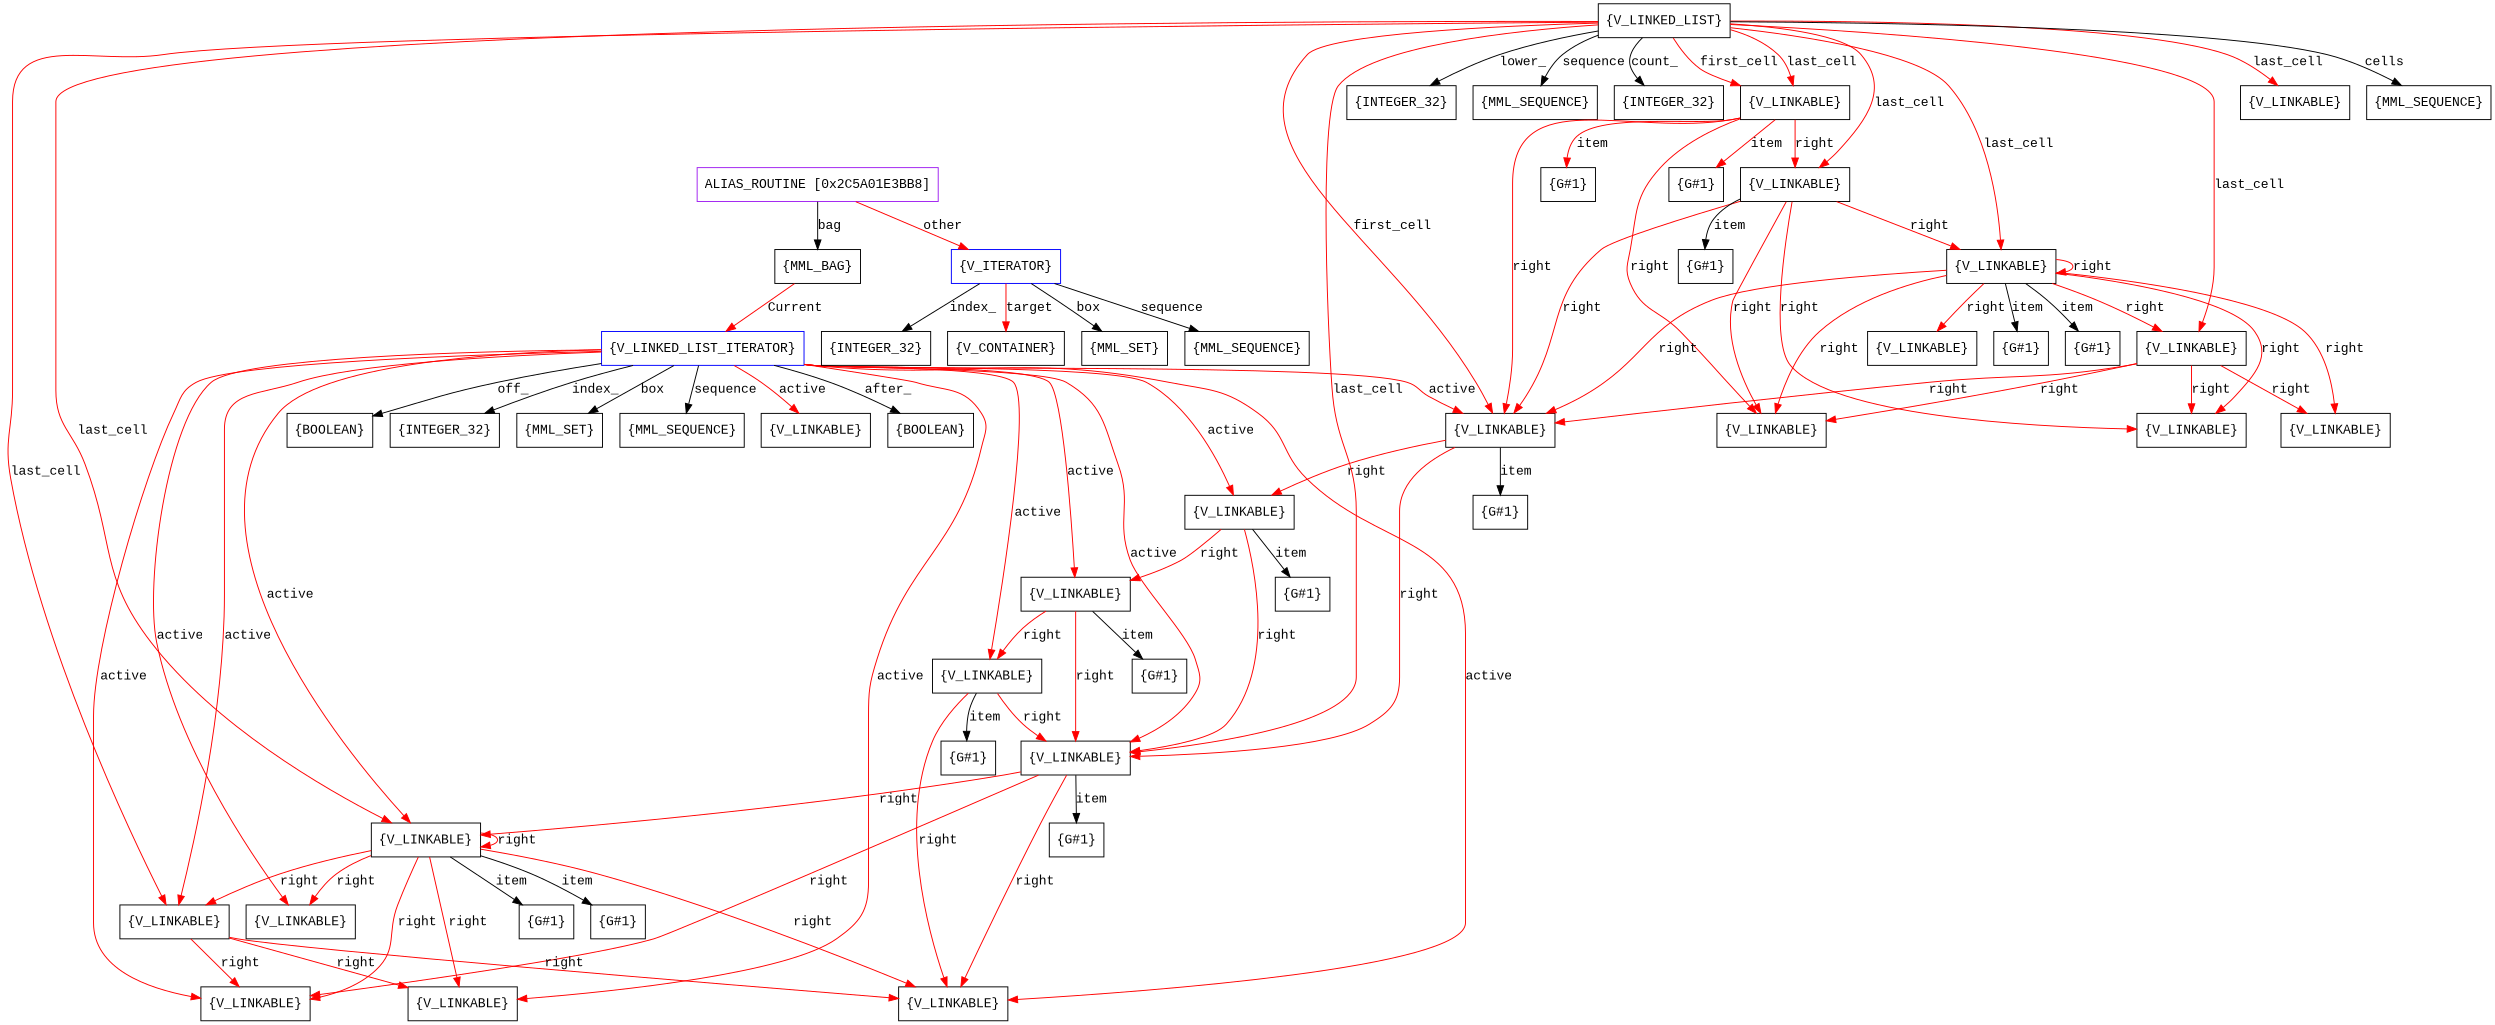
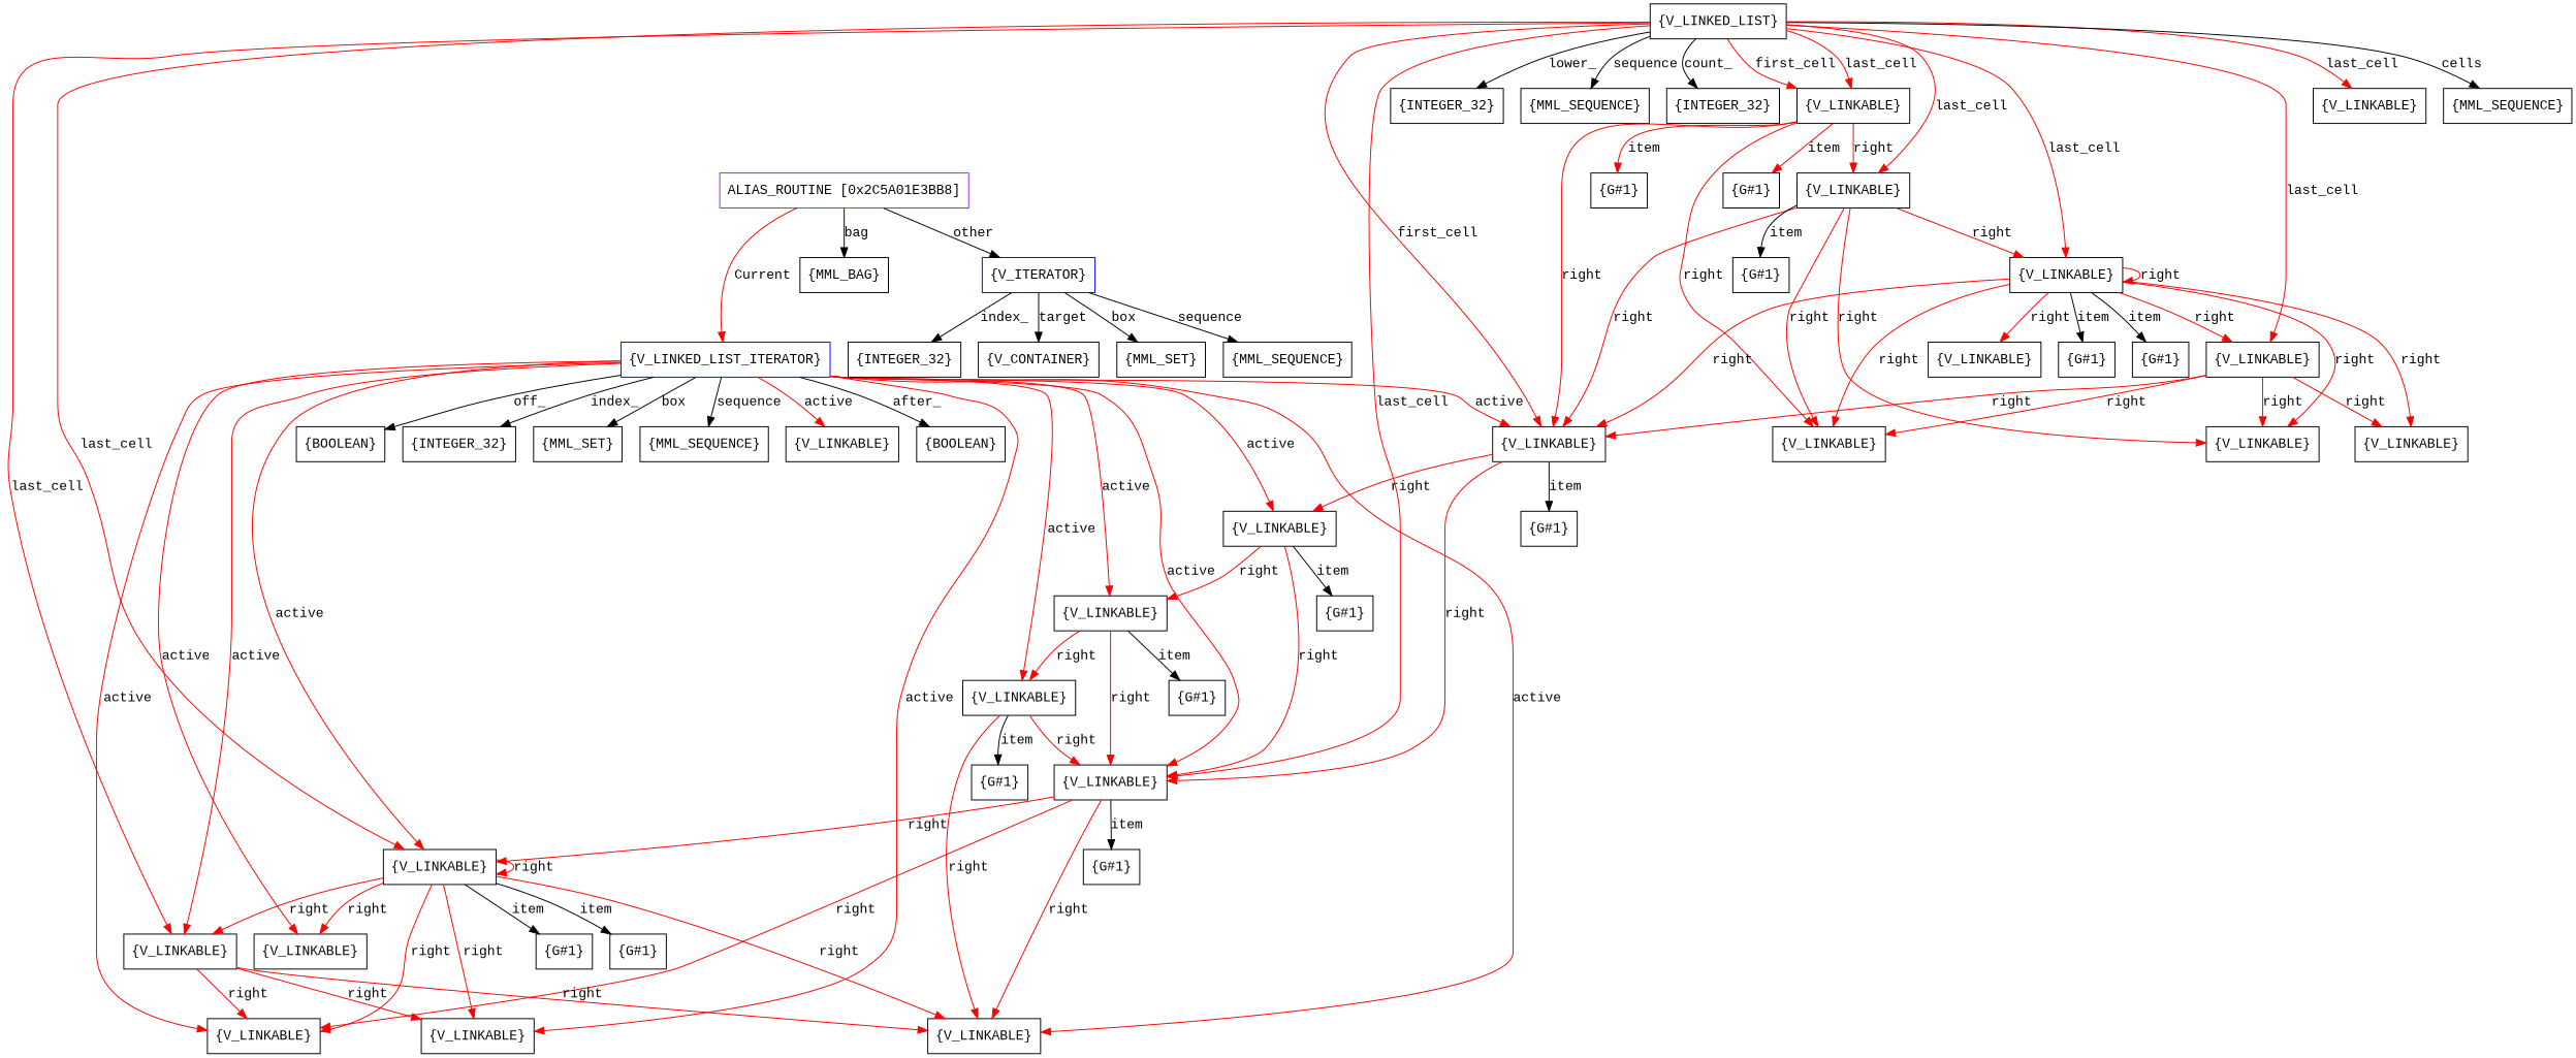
  digraph {
    fontname="Liberation Mono"
    node [fontname="Liberation Mono" shape=box]
    edge [color=red fontname="Liberation Mono"]
    n1 [color=purple label=<ALIAS_ROUTINE [0x2C5A01E3BB8]>]
    n2 [color=blue label=<{V_LINKED_LIST_ITERATOR}>]
    n3 [color=blue label=<{V_ITERATOR}>]
    n4 [label=<{MML_BAG}>]
    n5 [label=<{BOOLEAN}>]
    n6 [label=<{INTEGER_32}>]
    n7 [label=<{MML_SET}>]
    n8 [label=<{MML_SEQUENCE}>]
    n9 [label=<{V_LINKABLE}>]
    n10 [label=<{V_LINKABLE}>]
    n11 [label=<{V_LINKABLE}>]
    n12 [label=<{V_LINKABLE}>]
    n13 [label=<{V_LINKABLE}>]
    n14 [label=<{V_LINKABLE}>]
    n15 [label=<{V_LINKABLE}>]
    n16 [label=<{V_LINKABLE}>]
    n17 [label=<{V_LINKABLE}>]
    n18 [label=<{V_LINKABLE}>]
    n19 [label=<{V_LINKABLE}>]
    n20 [label=<{V_LINKABLE}>]
    n21 [label=<{BOOLEAN}>]
    n22 [label=<{MML_SET}>]
    n23 [label=<{V_CONTAINER}>]
    n24 [label=<{MML_SEQUENCE}>]
    n25 [label=<{INTEGER_32}>]
    n26 [label=<{V_LINKED_LIST}>]
    n27 [label=<{INTEGER_32}>]
    n28 [label=<{MML_SEQUENCE}>]
    n29 [label=<{INTEGER_32}>]
    n30 [label=<{V_LINKABLE}>]
    n31 [label=<{V_LINKABLE}>]
    n32 [label=<{V_LINKABLE}>]
    n33 [label=<{V_LINKABLE}>]
    n34 [label=<{V_LINKABLE}>]
    n35 [label=<{MML_SEQUENCE}>]
    n36 [label=<{G#1}>]
    n37 [label=<{G#1}>]
    n38 [label=<{G#1}>]
    n39 [label=<{G#1}>]
    n40 [label=<{G#1}>]
    n41 [label=<{G#1}>]
    n42 [label=<{G#1}>]
    n43 [label=<{G#1}>]
    n44 [label=<{G#1}>]
    n45 [label=<{V_LINKABLE}>]
    n46 [label=<{G#1}>]
    n47 [label=<{V_LINKABLE}>]
    n48 [label=<{G#1}>]
    n49 [label=<{G#1}>]
    n50 [label=<{V_LINKABLE}>]
    n51 [label=<{V_LINKABLE}>]
-   n4 -> n2 [label=<Current>]
-   n1 -> n3 [label=<other>]
+   n1 -> n2 [label=<Current>]
+   n1 -> n3 [label=<other> color=""]
    n1 -> n4 [label=<bag> color=""]
    n2 -> n5 [label=<off_> color=""]
    n2 -> n6 [label=<index_> color=""]
    n2 -> n7 [label=box color=""]
    n2 -> n8 [label=<sequence> color=""]
    n2 -> n9 [label=<active>]
    n2 -> n10 [label=<active>]
    n2 -> n11 [label=<active>]
    n2 -> n12 [label=<active>]
    n2 -> n13 [label=<active>]
    n2 -> n14 [label=<active>]
    n2 -> n15 [label=<active>]
    n2 -> n16 [label=<active>]
    n2 -> n17 [label=<active>]
    n2 -> n18 [label=<active>]
    n2 -> n19 [label=<active>]
    n2 -> n20 [label=<active>]
    n2 -> n21 [label=<after_> color=""]
    n3 -> n22 [label=box color=""]
-   n3 -> n23 [label=<target>]
+   n3 -> n23 [label=<target> color=""]
    n3 -> n24 [label=<sequence> color=""]
    n3 -> n25 [label=<index_> color=""]
    n9 -> n10 [label=<right>]
    n9 -> n14 [label=<right>]
    n9 -> n36 [label=<item> color=""]
    n10 -> n11 [label=<right>]
    n10 -> n14 [label=<right>]
    n10 -> n37 [label=<item> color=""]
    n11 -> n12 [label=<right>]
    n11 -> n14 [label=<right>]
    n11 -> n38 [label=<item> color=""]
    n12 -> n13 [label=<right>]
    n12 -> n14 [label=<right>]
    n12 -> n39 [label=<item> color=""]
    n14 -> n13 [label=<right>]
    n14 -> n15 [label=<right>]
    n14 -> n16 [label=<right>]
    n14 -> n40 [label=<item> color=""]
    n16 -> n13 [label=<right>]
    n16 -> n15 [label=<right>]
    n16 -> n16 [label=<right>]
    n16 -> n17 [label=<right>]
    n16 -> n18 [label=<right>]
    n16 -> n19 [label=<right>]
    n16 -> n41 [label=<item> color=""]
    n16 -> n42 [label=<item> color=""]
    n19 -> n13 [label=<right>]
    n19 -> n15 [label=<right>]
    n19 -> n17 [label=<right>]
    n26 -> n9 [label=<first_cell>]
    n26 -> n14 [label=<last_cell>]
    n26 -> n16 [label=<last_cell>]
    n26 -> n19 [label=<last_cell>]
    n26 -> n27 [label=<lower_> color=""]
    n26 -> n28 [label=<sequence> color=""]
    n26 -> n29 [label=<count_> color=""]
    n26 -> n30 [label=<first_cell>]
    n26 -> n30 [label=<last_cell>]
    n26 -> n31 [label=<last_cell>]
    n26 -> n32 [label=<last_cell>]
    n26 -> n33 [label=<last_cell>]
    n26 -> n34 [label=<last_cell>]
    n26 -> n35 [label=<cells> color=""]
    n30 -> n9 [label=<right>]
    n30 -> n31 [label=<right>]
    n30 -> n43 [label=<item>]
    n30 -> n44 [label=<item>]
    n30 -> n45 [label=<right>]
    n31 -> n9 [label=<right>]
    n31 -> n32 [label=<right>]
    n31 -> n45 [label=<right>]
    n31 -> n46 [label=<item> color=""]
    n31 -> n47 [label=<right>]
    n32 -> n9 [label=<right>]
    n32 -> n32 [label=<right>]
    n32 -> n33 [label=<right>]
    n32 -> n45 [label=<right>]
    n32 -> n47 [label=<right>]
    n32 -> n48 [label=<item> color=""]
    n32 -> n49 [label=<item> color=""]
    n32 -> n50 [label=<right>]
    n32 -> n51 [label=<right>]
    n33 -> n9 [label=<right>]
    n33 -> n45 [label=<right>]
    n33 -> n47 [label=<right>]
    n33 -> n50 [label=<right>]
  }
